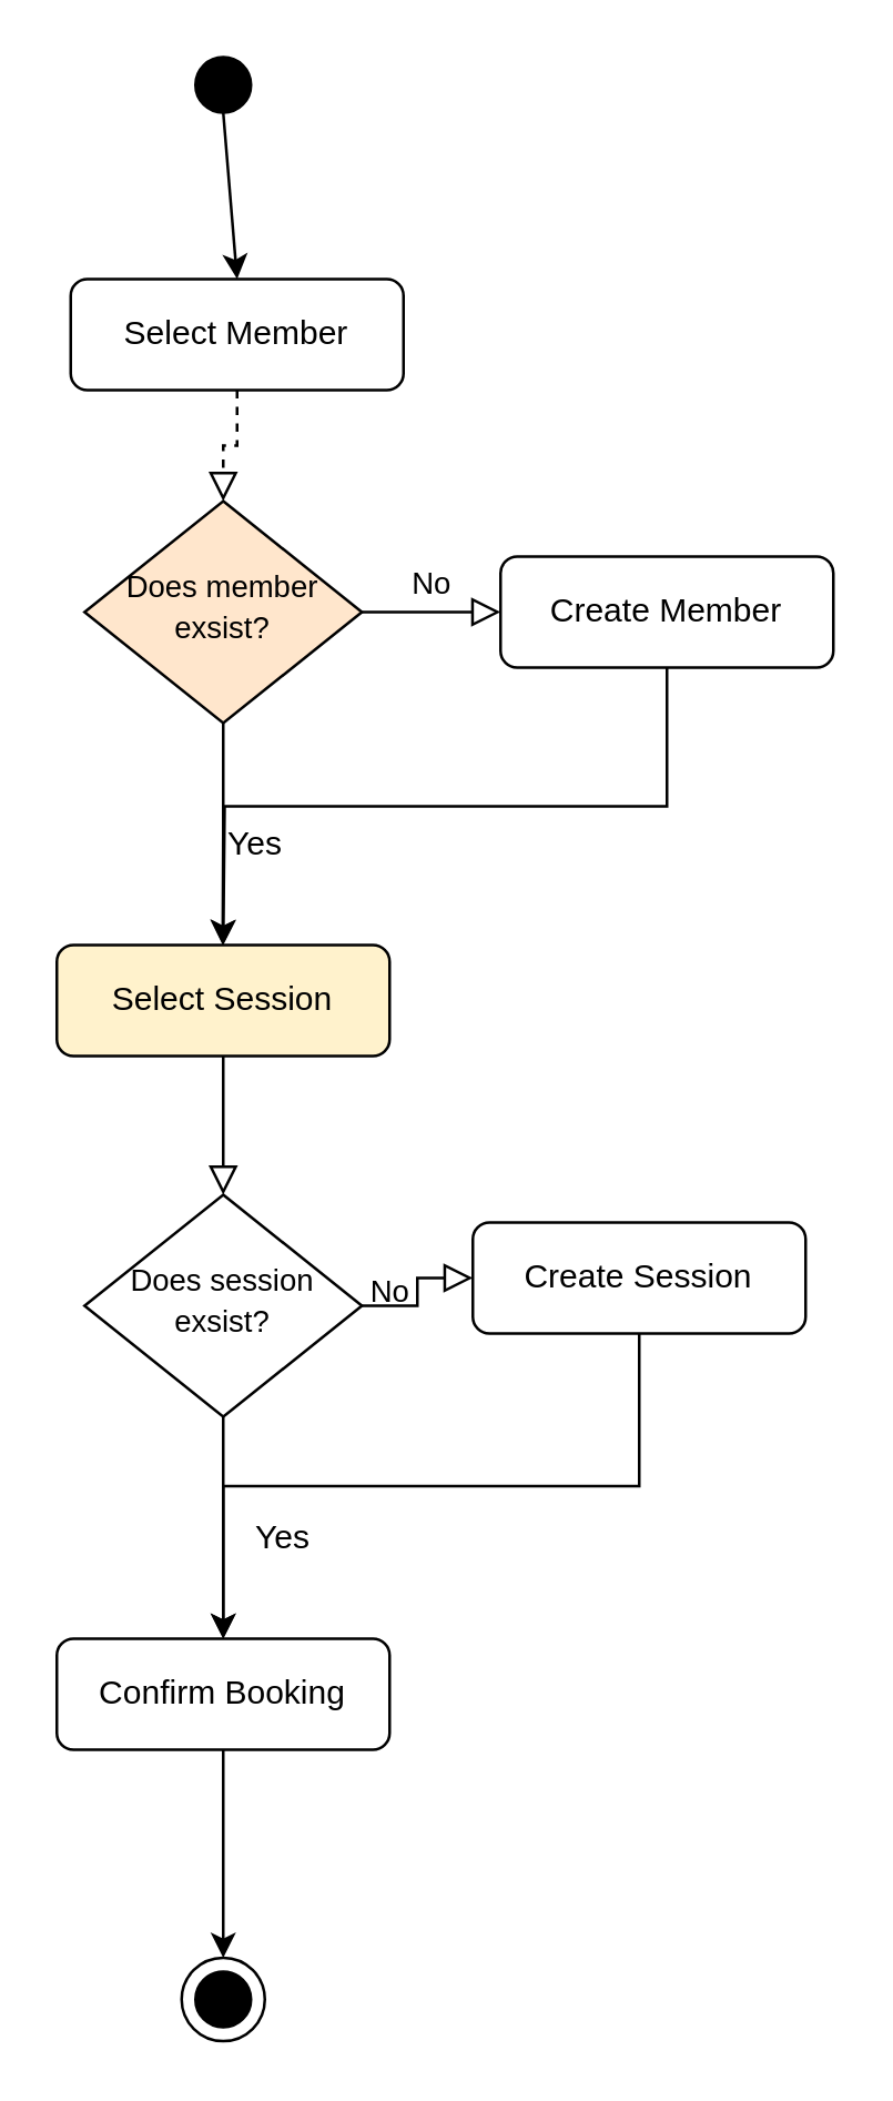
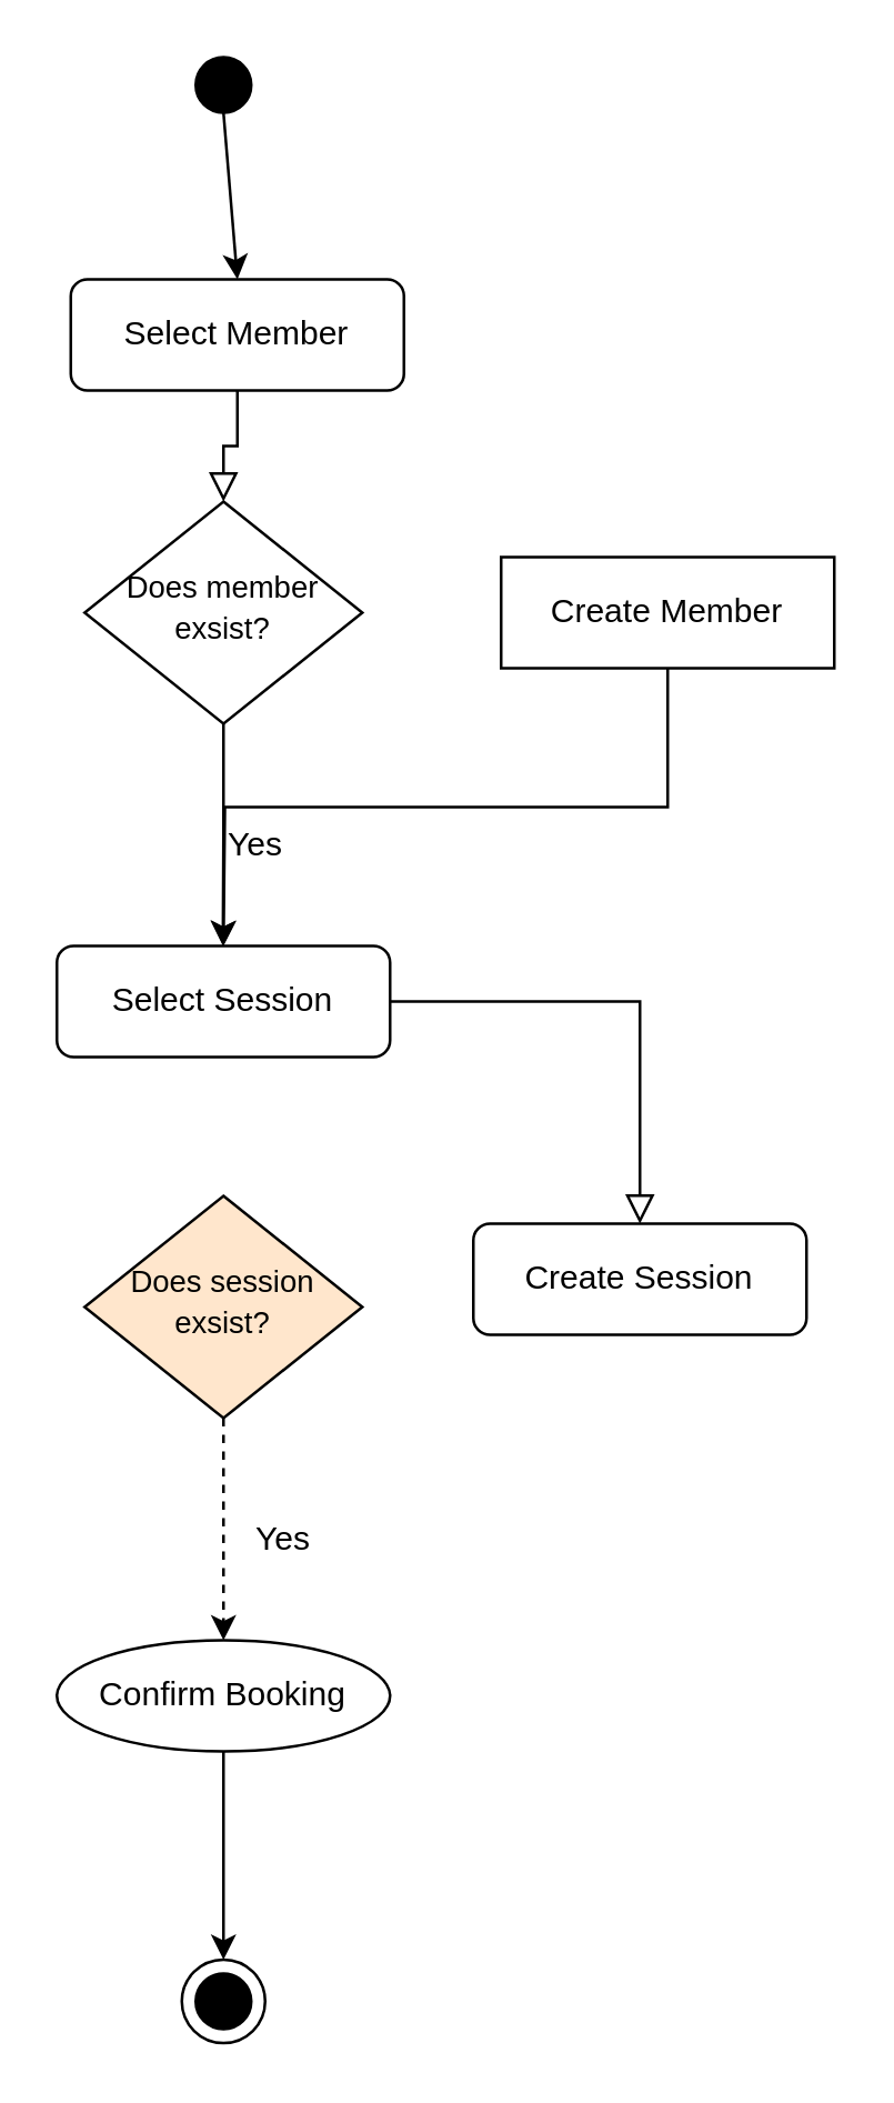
  <mxCell id="0" />
  <mxCell id="1" parent="0" />
- <mxCell id="2" value="" style="rounded=0;html=1;jettySize=auto;orthogonalLoop=1;fontSize=11;endArrow=block;endFill=0;endSize=8;strokeWidth=1;shadow=0;labelBackgroundColor=none;edgeStyle=orthogonalEdgeStyle;dashed=1;" parent="1" source="3" target="6" edge="1"><mxGeometry relative="1" as="geometry" /></mxCell>
+ <mxCell id="2" value="" style="rounded=0;html=1;jettySize=auto;orthogonalLoop=1;fontSize=11;endArrow=block;endFill=0;endSize=8;strokeWidth=1;shadow=0;labelBackgroundColor=none;edgeStyle=orthogonalEdgeStyle;" parent="1" source="3" target="6" edge="1"><mxGeometry relative="1" as="geometry" /></mxCell>
  <mxCell id="3" value="Select Member" style="rounded=1;whiteSpace=wrap;html=1;fontSize=12;glass=0;strokeWidth=1;shadow=0;" parent="1" vertex="1"><mxGeometry x="25" y="100" width="120" height="40" as="geometry" /></mxCell>
- <mxCell id="4" value="No" style="edgeStyle=orthogonalEdgeStyle;rounded=0;html=1;jettySize=auto;orthogonalLoop=1;fontSize=11;endArrow=block;endFill=0;endSize=8;strokeWidth=1;shadow=0;labelBackgroundColor=none;" parent="1" source="6" target="8" edge="1"><mxGeometry y="10" relative="1" as="geometry"><mxPoint as="offset" /></mxGeometry></mxCell>
  <mxCell id="5" style="edgeStyle=orthogonalEdgeStyle;rounded=0;orthogonalLoop=1;jettySize=auto;html=1;exitX=0.5;exitY=1;exitDx=0;exitDy=0;" edge="1" parent="1" source="6"><mxGeometry relative="1" as="geometry"><mxPoint x="79.8" y="340" as="targetPoint" /></mxGeometry></mxCell>
- <mxCell id="6" value="&lt;font style=&quot;font-size: 11px&quot;&gt;Does member exsist?&lt;/font&gt;" style="rhombus;whiteSpace=wrap;html=1;shadow=0;fontFamily=Helvetica;fontSize=12;align=center;strokeWidth=1;spacing=6;spacingTop=-4;fillColor=#ffe6cc;" parent="1" vertex="1"><mxGeometry x="30" y="180" width="100" height="80" as="geometry" /></mxCell>
+ <mxCell id="6" value="&lt;font style=&quot;font-size: 11px&quot;&gt;Does member exsist?&lt;/font&gt;" style="rhombus;whiteSpace=wrap;html=1;shadow=0;fontFamily=Helvetica;fontSize=12;align=center;strokeWidth=1;spacing=6;spacingTop=-4;" parent="1" vertex="1"><mxGeometry x="30" y="180" width="100" height="80" as="geometry" /></mxCell>
  <mxCell id="7" style="edgeStyle=orthogonalEdgeStyle;rounded=0;orthogonalLoop=1;jettySize=auto;html=1;exitX=0.5;exitY=1;exitDx=0;exitDy=0;" edge="1" parent="1" source="8"><mxGeometry relative="1" as="geometry"><mxPoint x="80" y="340" as="targetPoint" /></mxGeometry></mxCell>
- <mxCell id="8" value="Create Member" style="rounded=1;whiteSpace=wrap;html=1;fontSize=12;glass=0;strokeWidth=1;shadow=0;" parent="1" vertex="1"><mxGeometry x="180" y="200" width="120" height="40" as="geometry" /></mxCell>
+ <mxCell id="8" value="Create Member" style="whiteSpace=wrap;html=1;fontSize=12;glass=0;strokeWidth=1;shadow=0;rounded=0;" parent="1" vertex="1"><mxGeometry x="180" y="200" width="120" height="40" as="geometry" /></mxCell>
  <mxCell id="9" value="No" style="rounded=0;html=1;jettySize=auto;orthogonalLoop=1;fontSize=11;endArrow=block;endFill=0;endSize=8;strokeWidth=1;shadow=0;labelBackgroundColor=none;edgeStyle=orthogonalEdgeStyle;" parent="1" edge="1"><mxGeometry x="0.333" y="20" relative="1" as="geometry"><mxPoint as="offset" /><mxPoint x="80" y="450" as="sourcePoint" /></mxGeometry></mxCell>
  <mxCell id="10" value="Yes" style="edgeStyle=orthogonalEdgeStyle;rounded=0;html=1;jettySize=auto;orthogonalLoop=1;fontSize=11;endArrow=block;endFill=0;endSize=8;strokeWidth=1;shadow=0;labelBackgroundColor=none;" parent="1" edge="1"><mxGeometry y="10" relative="1" as="geometry"><mxPoint as="offset" /><mxPoint x="130" y="410" as="sourcePoint" /></mxGeometry></mxCell>
  <mxCell id="11" value="" style="ellipse;whiteSpace=wrap;html=1;aspect=fixed;fillColor=#000000;" vertex="1" parent="1"><mxGeometry x="70" y="20" width="20" height="20" as="geometry" /></mxCell>
  <mxCell id="12" value="" style="endArrow=classic;html=1;exitX=0.5;exitY=1;exitDx=0;exitDy=0;entryX=0.5;entryY=0;entryDx=0;entryDy=0;" edge="1" parent="1" source="11" target="3"><mxGeometry width="50" height="50" relative="1" as="geometry"><mxPoint x="70" y="90" as="sourcePoint" /><mxPoint x="96" y="70" as="targetPoint" /></mxGeometry></mxCell>
- <mxCell id="13" value="" style="rounded=0;html=1;jettySize=auto;orthogonalLoop=1;fontSize=11;endArrow=block;endFill=0;endSize=8;strokeWidth=1;shadow=0;labelBackgroundColor=none;edgeStyle=orthogonalEdgeStyle;" edge="1" parent="1" source="14" target="17"><mxGeometry relative="1" as="geometry" /></mxCell>
- <mxCell id="14" value="Select Session" style="rounded=1;whiteSpace=wrap;html=1;fontSize=12;glass=0;strokeWidth=1;shadow=0;fillColor=#fff2cc;" vertex="1" parent="1"><mxGeometry x="20" y="340" width="120" height="40" as="geometry" /></mxCell>
- <mxCell id="15" value="No" style="edgeStyle=orthogonalEdgeStyle;rounded=0;html=1;jettySize=auto;orthogonalLoop=1;fontSize=11;endArrow=block;endFill=0;endSize=8;strokeWidth=1;shadow=0;labelBackgroundColor=none;" edge="1" parent="1" source="17" target="19"><mxGeometry y="10" relative="1" as="geometry"><mxPoint as="offset" /></mxGeometry></mxCell>
- <mxCell id="16" style="edgeStyle=orthogonalEdgeStyle;rounded=0;orthogonalLoop=1;jettySize=auto;html=1;exitX=0.5;exitY=1;exitDx=0;exitDy=0;entryX=0.5;entryY=0;entryDx=0;entryDy=0;" edge="1" parent="1" source="17" target="21"><mxGeometry relative="1" as="geometry" /></mxCell>
- <mxCell id="17" value="&lt;font style=&quot;font-size: 11px&quot;&gt;Does session exsist?&lt;/font&gt;" style="rhombus;whiteSpace=wrap;html=1;shadow=0;fontFamily=Helvetica;fontSize=12;align=center;strokeWidth=1;spacing=6;spacingTop=-4;" vertex="1" parent="1"><mxGeometry x="30" y="430" width="100" height="80" as="geometry" /></mxCell>
- <mxCell id="18" style="edgeStyle=orthogonalEdgeStyle;rounded=0;orthogonalLoop=1;jettySize=auto;html=1;exitX=0.5;exitY=1;exitDx=0;exitDy=0;entryX=0.5;entryY=0;entryDx=0;entryDy=0;" edge="1" parent="1" source="19" target="21"><mxGeometry relative="1" as="geometry" /></mxCell>
+ <mxCell id="13" value="" style="rounded=0;html=1;jettySize=auto;orthogonalLoop=1;fontSize=11;endArrow=block;endFill=0;endSize=8;strokeWidth=1;shadow=0;labelBackgroundColor=none;edgeStyle=orthogonalEdgeStyle;" edge="1" parent="1" source="14" target="19"><mxGeometry relative="1" as="geometry" /></mxCell>
+ <mxCell id="14" value="Select Session" style="rounded=1;whiteSpace=wrap;html=1;fontSize=12;glass=0;strokeWidth=1;shadow=0;" vertex="1" parent="1"><mxGeometry x="20" y="340" width="120" height="40" as="geometry" /></mxCell>
+ <mxCell id="16" style="edgeStyle=orthogonalEdgeStyle;rounded=0;orthogonalLoop=1;jettySize=auto;html=1;exitX=0.5;exitY=1;exitDx=0;exitDy=0;entryX=0.5;entryY=0;entryDx=0;entryDy=0;dashed=1;" edge="1" parent="1" source="17" target="21"><mxGeometry relative="1" as="geometry" /></mxCell>
+ <mxCell id="17" value="&lt;font style=&quot;font-size: 11px&quot;&gt;Does session exsist?&lt;/font&gt;" style="rhombus;whiteSpace=wrap;html=1;shadow=0;fontFamily=Helvetica;fontSize=12;align=center;strokeWidth=1;spacing=6;spacingTop=-4;fillColor=#ffe6cc;" vertex="1" parent="1"><mxGeometry x="30" y="430" width="100" height="80" as="geometry" /></mxCell>
  <mxCell id="19" value="Create Session" style="rounded=1;whiteSpace=wrap;html=1;fontSize=12;glass=0;strokeWidth=1;shadow=0;" vertex="1" parent="1"><mxGeometry x="170" y="440" width="120" height="40" as="geometry" /></mxCell>
  <mxCell id="20" style="edgeStyle=orthogonalEdgeStyle;rounded=0;orthogonalLoop=1;jettySize=auto;html=1;exitX=0.5;exitY=1;exitDx=0;exitDy=0;entryX=0.5;entryY=0;entryDx=0;entryDy=0;" edge="1" parent="1" source="21" target="24"><mxGeometry relative="1" as="geometry" /></mxCell>
- <mxCell id="21" value="Confirm Booking" style="rounded=1;whiteSpace=wrap;html=1;fontSize=12;glass=0;strokeWidth=1;shadow=0;" vertex="1" parent="1"><mxGeometry x="20" y="590" width="120" height="40" as="geometry" /></mxCell>
+ <mxCell id="21" value="Confirm Booking" style="ellipse;whiteSpace=wrap;html=1;fontSize=12;glass=0;strokeWidth=1;shadow=0;" vertex="1" parent="1"><mxGeometry x="20" y="590" width="120" height="40" as="geometry" /></mxCell>
  <mxCell id="22" value="Yes" style="text;html=1;" vertex="1" parent="1"><mxGeometry x="90" y="540" width="50" height="30" as="geometry" /></mxCell>
  <mxCell id="23" value="" style="ellipse;whiteSpace=wrap;html=1;aspect=fixed;fillColor=#000000;" vertex="1" parent="1"><mxGeometry x="70" y="710" width="20" height="20" as="geometry" /></mxCell>
  <mxCell id="24" value="" style="ellipse;whiteSpace=wrap;html=1;aspect=fixed;fillColor=none;" vertex="1" parent="1"><mxGeometry x="65" y="705" width="30" height="30" as="geometry" /></mxCell>
  <mxCell id="25" value="Yes" style="text;html=1;" vertex="1" parent="1"><mxGeometry x="80" y="290" width="50" height="30" as="geometry" /></mxCell>
